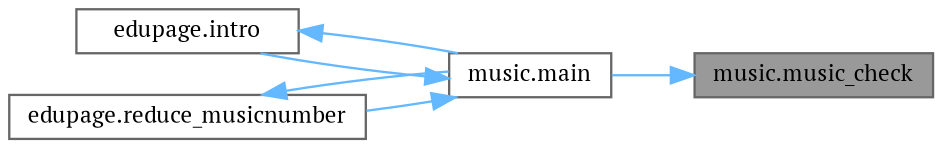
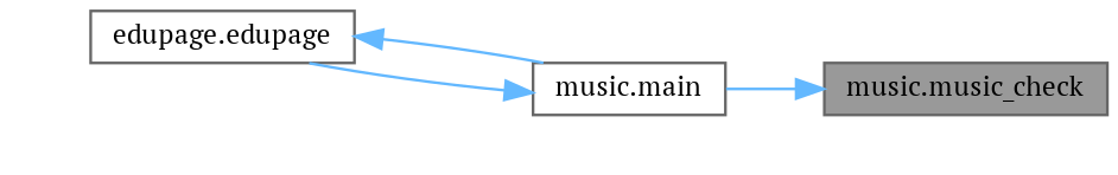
  digraph {
    fontname="PT Serif"
    rankdir=RL
    node [color=grey40 fillcolor=white fontname="PT Serif" fontsize=10 shape=box style=filled]
    edge [color=steelblue1 dir=back fontname="PT Serif" fontsize=10 labelfontname=Helvetica labelfontsize=10 style=solid]
    n1 [color=gray40 fillcolor=grey60 fontcolor=black height=0.2 label="music.music_check" width=0.4]
    n2 [height=0.2 label="music.main" width=0.4]
-   n3 [height=0.2 label="edupage.intro" width=0.4]
-   n4 [height=0.2 label="edupage.reduce_musicnumber" width=0.4]
+   n3 [height=0.2 label="edupage.edupage" width=0.4]
    n1 -> n2
    n2 -> n3
-   n2 -> n4
    n3 -> n2
-   n4 -> n2
  }
